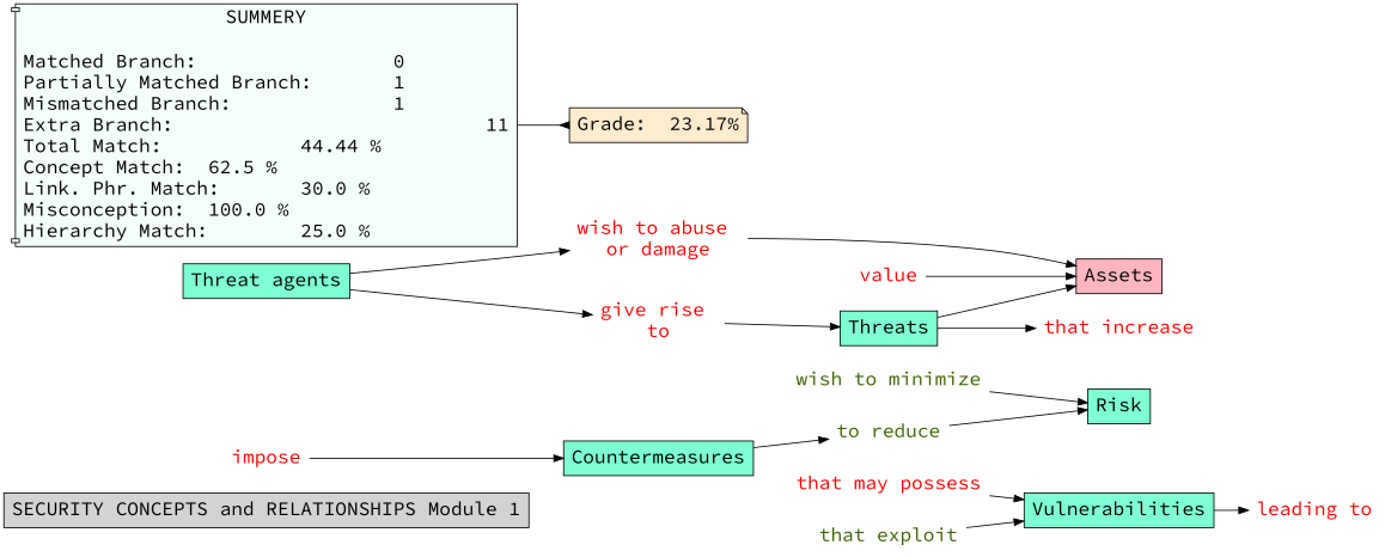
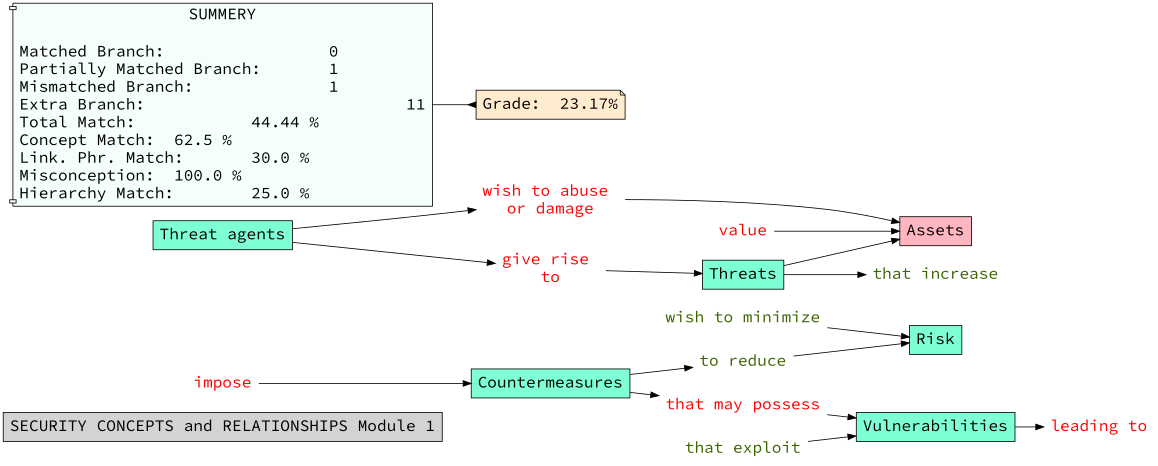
  digraph {
    fontname="Source Code Pro"
    rankdir=LR
    node [Gsplines=true fontname="Source Code Pro" fontsize=20 shape=none]
    edge [constraint=true fontname="Source Code Pro"]
    n1 [label="SECURITY CONCEPTS and RELATIONSHIPS Module 1" shape=rect style=filled]
    n2 [fillcolor=aquamarine label=Vulnerabilities shape=rect style=filled]
    n3 [fontcolor=red label="leading to\n"]
    n4 [fillcolor=aquamarine label=Countermeasures shape=rect style=filled]
    n5 [fontcolor="#3B6300" label="to reduce"]
    n6 [fontcolor=red label="that may possess\n"]
    n7 [fillcolor=aquamarine label=Risk shape=rect style=filled]
    n8 [fillcolor=aquamarine label=Threats shape=rect style=filled]
-   n9 [fontcolor=red label="that increase\n"]
+   n9 [fontcolor="#3B6300" label="that increase\n"]
    n10 [fillcolor="#FFB6C1" label=Assets shape=rect style=filled]
    n11 [fontcolor="#3B6300" label="that exploit\n"]
    n12 [fillcolor=aquamarine label="Threat agents\n" shape=rect style=filled]
    n13 [fontcolor=red label="wish to abuse \nor damage"]
    n14 [fontcolor=red label="give rise \nto"]
    n15 [fontcolor="#3B6300" label="wish to minimize\n"]
    n16 [fontcolor=red label=value]
    n17 [fontcolor=red label=impose]
    n18 [fillcolor="#F5FFFA" label="SUMMERY\n\nMatched Branch:			0\lPartially Matched Branch:	1\lMismatched Branch:		1\lExtra Branch:				11\lTotal Match:		44.44 %\lConcept Match:	62.5 %\lLink. Phr. Match:	30.0 %\lMisconception:	100.0 %\lHierarchy Match:	25.0 %\l" shape=component style=filled]
    n19 [fillcolor="#FFEBCD" label="Grade:	23.17%" shape=note style=filled]
    n2 -> n3
    n4 -> n5
+   n4 -> n6
    n5 -> n7
    n6 -> n2
    n8 -> n9
    n8 -> n10
    n11 -> n2
    n12 -> n13
    n12 -> n14
    n13 -> n10
    n14 -> n8
    n15 -> n7
    n16 -> n10
    n17 -> n4
    n18 -> n19 [arrowhead=inv color=black]
  }
